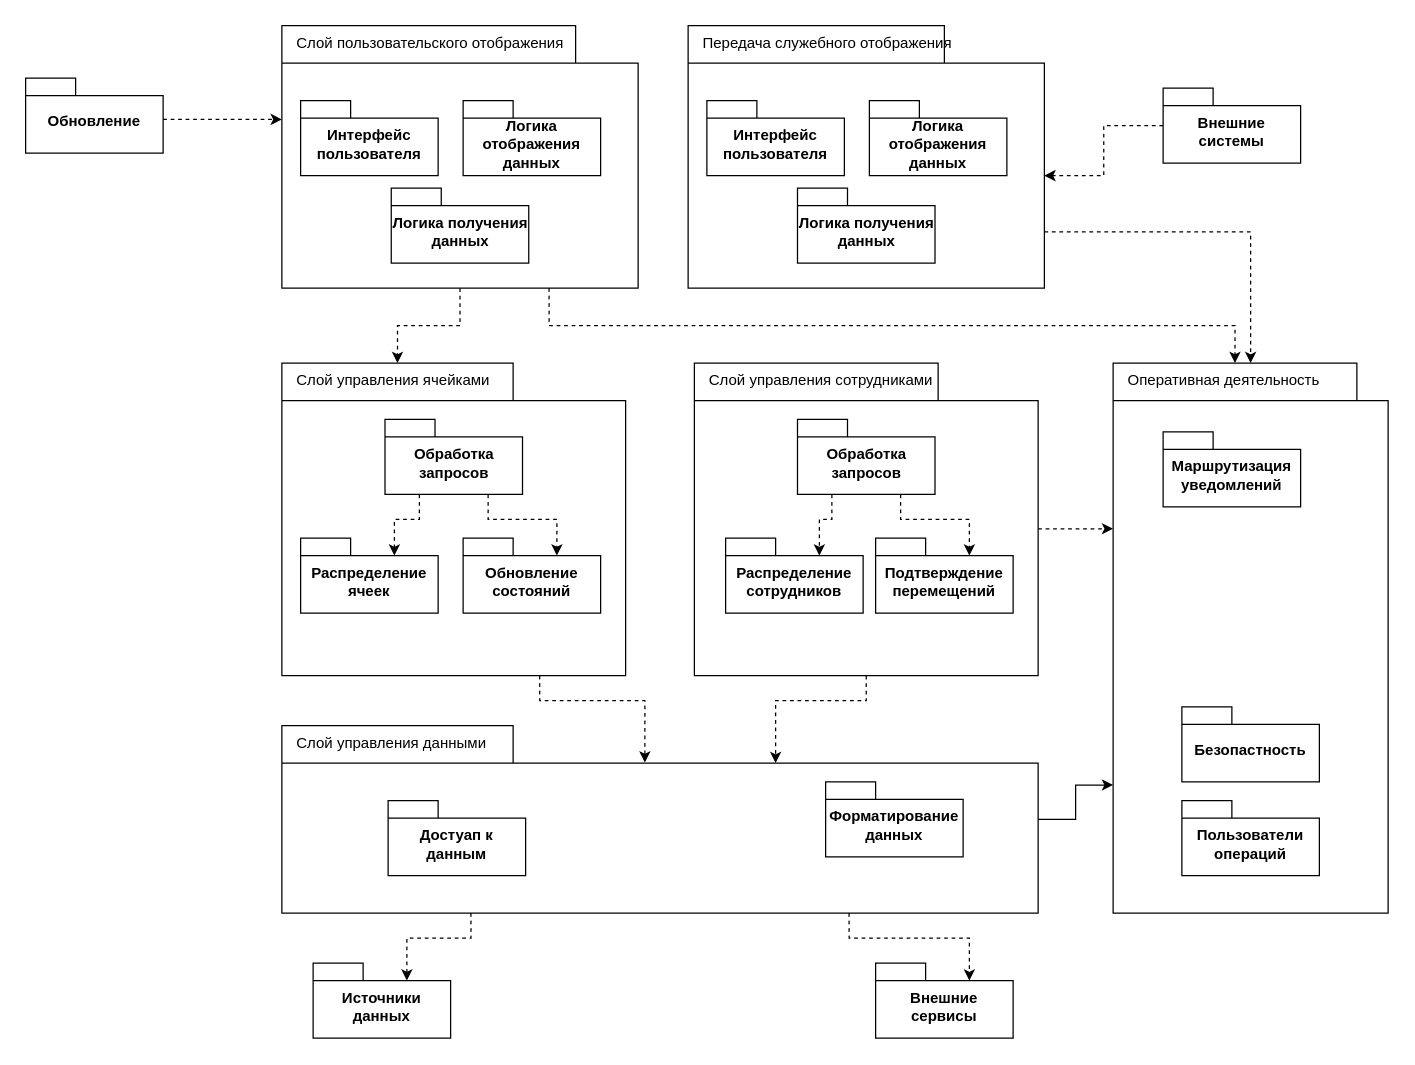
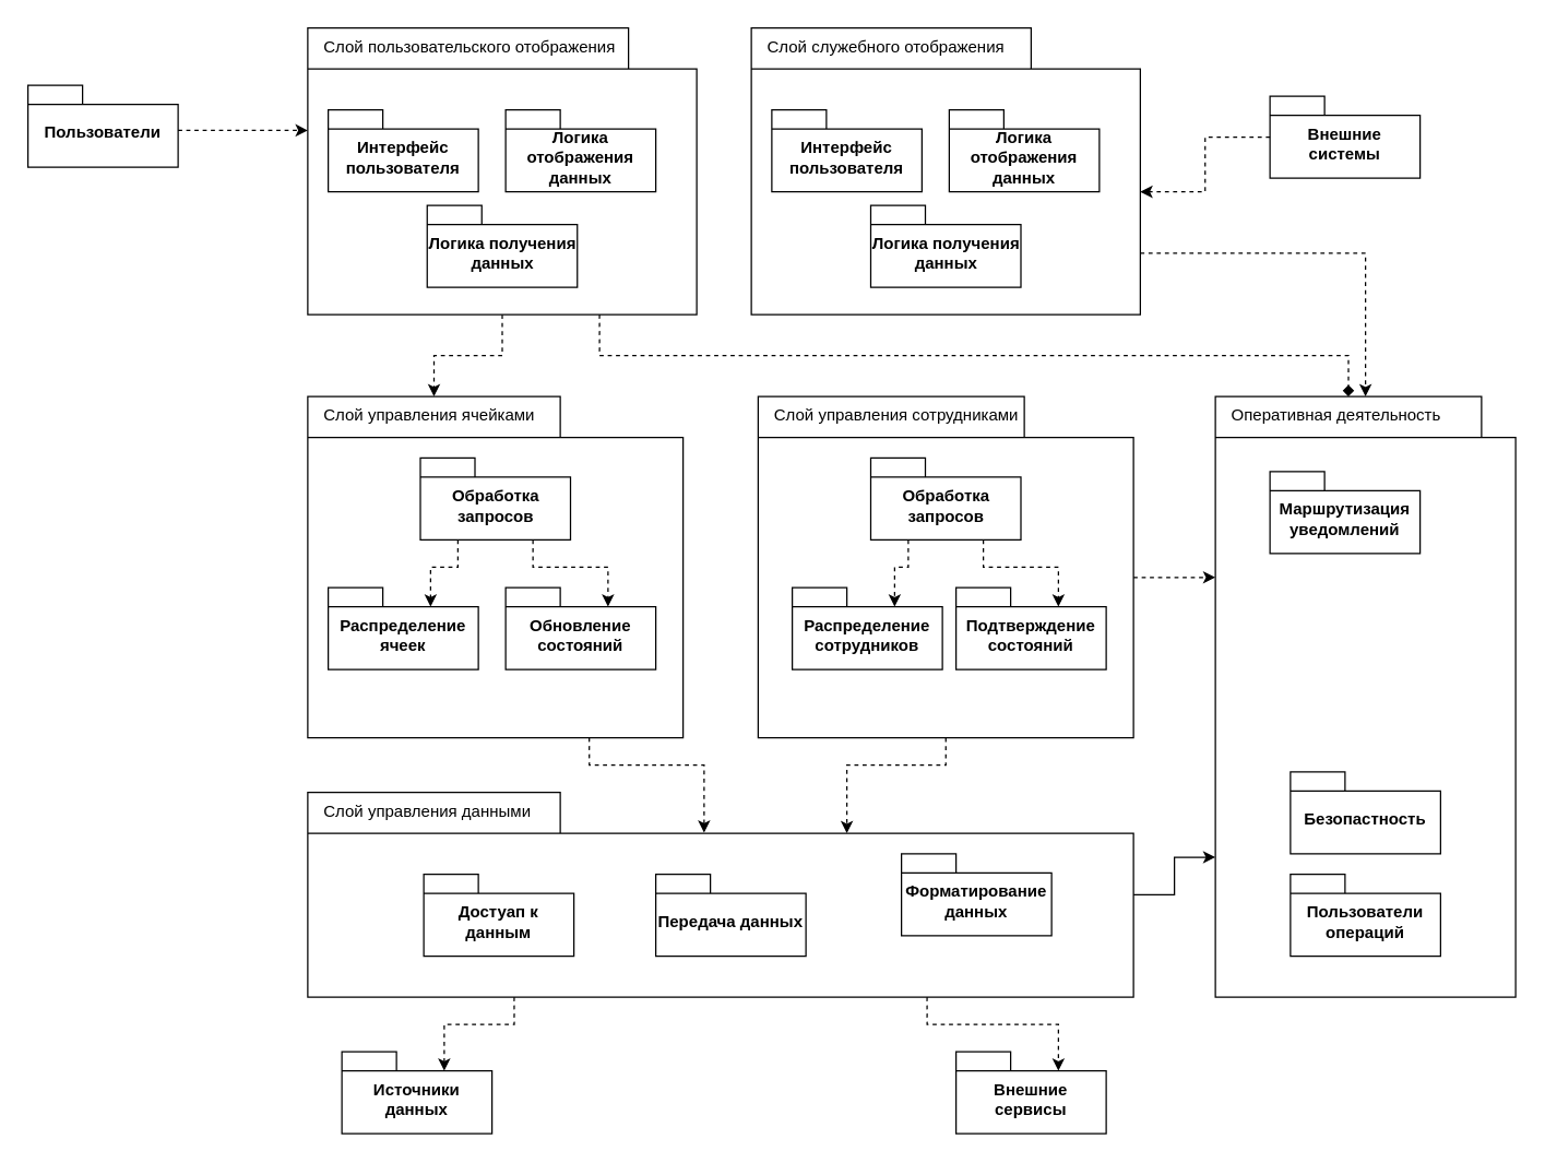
  <mxCell id="0" />
  <mxCell id="1" parent="0" />
- <mxCell id="2" value="Обновление" style="shape=folder;fontStyle=1;spacingTop=10;tabWidth=40;tabHeight=14;tabPosition=left;html=1;whiteSpace=wrap;" vertex="1" parent="1"><mxGeometry x="20" y="62" width="110" height="60" as="geometry" /></mxCell>
+ <mxCell id="2" value="Пользователи" style="shape=folder;fontStyle=1;spacingTop=10;tabWidth=40;tabHeight=14;tabPosition=left;html=1;whiteSpace=wrap;" vertex="1" parent="1"><mxGeometry x="20" y="62" width="110" height="60" as="geometry" /></mxCell>
  <mxCell id="3" value="Слой пользовательского отображения" style="shape=folder;html=1;tabWidth=235;tabHeight=30;tabPosition=left;align=left;verticalAlign=top;spacingLeft=10;whiteSpace=wrap;" vertex="1" parent="1"><mxGeometry x="225" y="20" width="285" height="210" as="geometry" /></mxCell>
  <mxCell id="4" value="Интерфейс пользователя" style="shape=folder;fontStyle=1;spacingTop=10;tabWidth=40;tabHeight=14;tabPosition=left;html=1;whiteSpace=wrap;" vertex="1" parent="1"><mxGeometry x="240" y="80" width="110" height="60" as="geometry" /></mxCell>
  <mxCell id="5" value="Логика отображения данных" style="shape=folder;fontStyle=1;spacingTop=10;tabWidth=40;tabHeight=14;tabPosition=left;html=1;whiteSpace=wrap;" vertex="1" parent="1"><mxGeometry x="370" y="80" width="110" height="60" as="geometry" /></mxCell>
  <mxCell id="6" style="edgeStyle=orthogonalEdgeStyle;rounded=0;orthogonalLoop=1;jettySize=auto;html=1;exitX=0;exitY=0;exitDx=285;exitDy=165;exitPerimeter=0;dashed=1;" edge="1" parent="1" source="7" target="18"><mxGeometry relative="1" as="geometry" /></mxCell>
- <mxCell id="7" value="Передача служебного отображения" style="shape=folder;html=1;tabWidth=205;tabHeight=30;tabPosition=left;align=left;verticalAlign=top;spacingLeft=10;whiteSpace=wrap;" vertex="1" parent="1"><mxGeometry x="550" y="20" width="285" height="210" as="geometry" /></mxCell>
+ <mxCell id="7" value="Слой служебного отображения" style="shape=folder;html=1;tabWidth=205;tabHeight=30;tabPosition=left;align=left;verticalAlign=top;spacingLeft=10;whiteSpace=wrap;" vertex="1" parent="1"><mxGeometry x="550" y="20" width="285" height="210" as="geometry" /></mxCell>
  <mxCell id="8" value="Интерфейс пользователя" style="shape=folder;fontStyle=1;spacingTop=10;tabWidth=40;tabHeight=14;tabPosition=left;html=1;whiteSpace=wrap;" vertex="1" parent="1"><mxGeometry x="565" y="80" width="110" height="60" as="geometry" /></mxCell>
  <mxCell id="9" value="Логика отображения данных" style="shape=folder;fontStyle=1;spacingTop=10;tabWidth=40;tabHeight=14;tabPosition=left;html=1;whiteSpace=wrap;" vertex="1" parent="1"><mxGeometry x="695" y="80" width="110" height="60" as="geometry" /></mxCell>
  <mxCell id="10" value="Внешние системы" style="shape=folder;fontStyle=1;spacingTop=10;tabWidth=40;tabHeight=14;tabPosition=left;html=1;whiteSpace=wrap;" vertex="1" parent="1"><mxGeometry x="930" y="70" width="110" height="60" as="geometry" /></mxCell>
  <mxCell id="11" value="Слой управления ячейками" style="shape=folder;html=1;tabWidth=185;tabHeight=30;tabPosition=left;align=left;verticalAlign=top;spacingLeft=10;whiteSpace=wrap;" vertex="1" parent="1"><mxGeometry x="225" y="290" width="275" height="250" as="geometry" /></mxCell>
  <mxCell id="12" value="Логика получения данных" style="shape=folder;fontStyle=1;spacingTop=10;tabWidth=40;tabHeight=14;tabPosition=left;html=1;whiteSpace=wrap;" vertex="1" parent="1"><mxGeometry x="312.5" y="150" width="110" height="60" as="geometry" /></mxCell>
  <mxCell id="13" value="Логика получения данных" style="shape=folder;fontStyle=1;spacingTop=10;tabWidth=40;tabHeight=14;tabPosition=left;html=1;whiteSpace=wrap;" vertex="1" parent="1"><mxGeometry x="637.5" y="150" width="110" height="60" as="geometry" /></mxCell>
  <mxCell id="14" value="Обработка запросов" style="shape=folder;fontStyle=1;spacingTop=10;tabWidth=40;tabHeight=14;tabPosition=left;html=1;whiteSpace=wrap;" vertex="1" parent="1"><mxGeometry x="307.5" y="335" width="110" height="60" as="geometry" /></mxCell>
  <mxCell id="15" value="Распределение ячеек" style="shape=folder;fontStyle=1;spacingTop=10;tabWidth=40;tabHeight=14;tabPosition=left;html=1;whiteSpace=wrap;" vertex="1" parent="1"><mxGeometry x="240" y="430" width="110" height="60" as="geometry" /></mxCell>
  <mxCell id="16" value="Обновление состояний" style="shape=folder;fontStyle=1;spacingTop=10;tabWidth=40;tabHeight=14;tabPosition=left;html=1;whiteSpace=wrap;" vertex="1" parent="1"><mxGeometry x="370" y="430" width="110" height="60" as="geometry" /></mxCell>
  <mxCell id="17" value="Слой управления сотрудниками" style="shape=folder;html=1;tabWidth=195;tabHeight=30;tabPosition=left;align=left;verticalAlign=top;spacingLeft=10;whiteSpace=wrap;" vertex="1" parent="1"><mxGeometry x="555" y="290" width="275" height="250" as="geometry" /></mxCell>
  <mxCell id="18" value="Оперативная деятельность" style="shape=folder;html=1;tabWidth=195;tabHeight=30;tabPosition=left;align=left;verticalAlign=top;spacingLeft=10;whiteSpace=wrap;" vertex="1" parent="1"><mxGeometry x="890" y="290" width="220" height="440" as="geometry" /></mxCell>
  <mxCell id="19" value="Маршрутизация уведомлений" style="shape=folder;fontStyle=1;spacingTop=10;tabWidth=40;tabHeight=14;tabPosition=left;html=1;whiteSpace=wrap;" vertex="1" parent="1"><mxGeometry x="930" y="345" width="110" height="60" as="geometry" /></mxCell>
  <mxCell id="20" value="Безопастность" style="shape=folder;fontStyle=1;spacingTop=10;tabWidth=40;tabHeight=14;tabPosition=left;html=1;whiteSpace=wrap;" vertex="1" parent="1"><mxGeometry x="945" y="565" width="110" height="60" as="geometry" /></mxCell>
  <mxCell id="21" value="Пользователи операций" style="shape=folder;fontStyle=1;spacingTop=10;tabWidth=40;tabHeight=14;tabPosition=left;html=1;whiteSpace=wrap;" vertex="1" parent="1"><mxGeometry x="945" y="640" width="110" height="60" as="geometry" /></mxCell>
  <mxCell id="22" value="Обработка запросов" style="shape=folder;fontStyle=1;spacingTop=10;tabWidth=40;tabHeight=14;tabPosition=left;html=1;whiteSpace=wrap;" vertex="1" parent="1"><mxGeometry x="637.5" y="335" width="110" height="60" as="geometry" /></mxCell>
  <mxCell id="23" value="Распределение сотрудников" style="shape=folder;fontStyle=1;spacingTop=10;tabWidth=40;tabHeight=14;tabPosition=left;html=1;whiteSpace=wrap;" vertex="1" parent="1"><mxGeometry x="580" y="430" width="110" height="60" as="geometry" /></mxCell>
- <mxCell id="24" value="Подтверждение перемещений" style="shape=folder;fontStyle=1;spacingTop=10;tabWidth=40;tabHeight=14;tabPosition=left;html=1;whiteSpace=wrap;" vertex="1" parent="1"><mxGeometry x="700" y="430" width="110" height="60" as="geometry" /></mxCell>
+ <mxCell id="24" value="Подтверждение состояний" style="shape=folder;fontStyle=1;spacingTop=10;tabWidth=40;tabHeight=14;tabPosition=left;html=1;whiteSpace=wrap;" vertex="1" parent="1"><mxGeometry x="700" y="430" width="110" height="60" as="geometry" /></mxCell>
  <mxCell id="25" value="Слой управления данными" style="shape=folder;html=1;tabWidth=185;tabHeight=30;tabPosition=left;align=left;verticalAlign=top;spacingLeft=10;whiteSpace=wrap;" vertex="1" parent="1"><mxGeometry x="225" y="580" width="605" height="150" as="geometry" /></mxCell>
  <mxCell id="26" value="Достуап к данным" style="shape=folder;fontStyle=1;spacingTop=10;tabWidth=40;tabHeight=14;tabPosition=left;html=1;whiteSpace=wrap;" vertex="1" parent="1"><mxGeometry x="310" y="640" width="110" height="60" as="geometry" /></mxCell>
+ <mxCell id="27" value="Передача данных" style="shape=folder;fontStyle=1;spacingTop=10;tabWidth=40;tabHeight=14;tabPosition=left;html=1;whiteSpace=wrap;" vertex="1" parent="1"><mxGeometry x="480" y="640" width="110" height="60" as="geometry" /></mxCell>
  <mxCell id="28" value="Форматирование данных" style="shape=folder;fontStyle=1;spacingTop=10;tabWidth=40;tabHeight=14;tabPosition=left;html=1;whiteSpace=wrap;" vertex="1" parent="1"><mxGeometry x="660" y="625" width="110" height="60" as="geometry" /></mxCell>
  <mxCell id="29" value="Источники данных" style="shape=folder;fontStyle=1;spacingTop=10;tabWidth=40;tabHeight=14;tabPosition=left;html=1;whiteSpace=wrap;" vertex="1" parent="1"><mxGeometry x="250" y="770" width="110" height="60" as="geometry" /></mxCell>
  <mxCell id="30" value="Внешние сервисы" style="shape=folder;fontStyle=1;spacingTop=10;tabWidth=40;tabHeight=14;tabPosition=left;html=1;whiteSpace=wrap;" vertex="1" parent="1"><mxGeometry x="700" y="770" width="110" height="60" as="geometry" /></mxCell>
  <mxCell id="31" style="edgeStyle=orthogonalEdgeStyle;rounded=0;orthogonalLoop=1;jettySize=auto;html=1;entryX=0;entryY=0;entryDx=0;entryDy=75;entryPerimeter=0;dashed=1;" edge="1" parent="1" source="2" target="3"><mxGeometry relative="1" as="geometry"><Array as="points"><mxPoint x="180" y="95" /><mxPoint x="180" y="95" /></Array></mxGeometry></mxCell>
  <mxCell id="32" style="edgeStyle=orthogonalEdgeStyle;rounded=0;orthogonalLoop=1;jettySize=auto;html=1;entryX=0;entryY=0;entryDx=92.5;entryDy=0;entryPerimeter=0;dashed=1;" edge="1" parent="1" source="3" target="11"><mxGeometry relative="1" as="geometry" /></mxCell>
- <mxCell id="33" style="edgeStyle=orthogonalEdgeStyle;rounded=0;orthogonalLoop=1;jettySize=auto;html=1;exitX=0.75;exitY=1;exitDx=0;exitDy=0;exitPerimeter=0;entryX=0;entryY=0;entryDx=97.5;entryDy=0;entryPerimeter=0;dashed=1;" edge="1" parent="1" source="3" target="18"><mxGeometry relative="1" as="geometry" /></mxCell>
+ <mxCell id="33" style="edgeStyle=orthogonalEdgeStyle;rounded=0;orthogonalLoop=1;jettySize=auto;html=1;exitX=0.75;exitY=1;exitDx=0;exitDy=0;exitPerimeter=0;entryX=0;entryY=0;entryDx=97.5;entryDy=0;entryPerimeter=0;dashed=1;endArrow=diamond;" edge="1" parent="1" source="3" target="18"><mxGeometry relative="1" as="geometry" /></mxCell>
  <mxCell id="34" style="edgeStyle=orthogonalEdgeStyle;rounded=0;orthogonalLoop=1;jettySize=auto;html=1;entryX=0;entryY=0;entryDx=285;entryDy=120;entryPerimeter=0;dashed=1;" edge="1" parent="1" source="10" target="7"><mxGeometry relative="1" as="geometry" /></mxCell>
  <mxCell id="35" style="edgeStyle=orthogonalEdgeStyle;rounded=0;orthogonalLoop=1;jettySize=auto;html=1;exitX=0.25;exitY=1;exitDx=0;exitDy=0;exitPerimeter=0;entryX=0;entryY=0;entryDx=75;entryDy=14;entryPerimeter=0;dashed=1;" edge="1" parent="1" source="14" target="15"><mxGeometry relative="1" as="geometry" /></mxCell>
  <mxCell id="36" style="edgeStyle=orthogonalEdgeStyle;rounded=0;orthogonalLoop=1;jettySize=auto;html=1;exitX=0.75;exitY=1;exitDx=0;exitDy=0;exitPerimeter=0;entryX=0;entryY=0;entryDx=75;entryDy=14;entryPerimeter=0;dashed=1;" edge="1" parent="1" source="14" target="16"><mxGeometry relative="1" as="geometry"><Array as="points"><mxPoint x="390" y="415" /><mxPoint x="445" y="415" /></Array></mxGeometry></mxCell>
  <mxCell id="37" style="edgeStyle=orthogonalEdgeStyle;rounded=0;orthogonalLoop=1;jettySize=auto;html=1;exitX=0.25;exitY=1;exitDx=0;exitDy=0;exitPerimeter=0;entryX=0;entryY=0;entryDx=75;entryDy=14;entryPerimeter=0;dashed=1;" edge="1" parent="1" source="22" target="23"><mxGeometry relative="1" as="geometry" /></mxCell>
  <mxCell id="38" style="edgeStyle=orthogonalEdgeStyle;rounded=0;orthogonalLoop=1;jettySize=auto;html=1;exitX=0.75;exitY=1;exitDx=0;exitDy=0;exitPerimeter=0;entryX=0;entryY=0;entryDx=75;entryDy=14;entryPerimeter=0;dashed=1;" edge="1" parent="1" source="22" target="24"><mxGeometry relative="1" as="geometry"><Array as="points"><mxPoint x="720" y="415" /><mxPoint x="775" y="415" /></Array></mxGeometry></mxCell>
  <mxCell id="39" style="edgeStyle=orthogonalEdgeStyle;rounded=0;orthogonalLoop=1;jettySize=auto;html=1;entryX=0;entryY=0;entryDx=0;entryDy=132.5;entryPerimeter=0;dashed=1;" edge="1" parent="1" source="17" target="18"><mxGeometry relative="1" as="geometry"><Array as="points"><mxPoint x="860" y="423" /></Array></mxGeometry></mxCell>
  <mxCell id="40" style="edgeStyle=orthogonalEdgeStyle;rounded=0;orthogonalLoop=1;jettySize=auto;html=1;entryX=0;entryY=0;entryDx=0;entryDy=337.5;entryPerimeter=0;dashed=0;" edge="1" parent="1" source="25" target="18"><mxGeometry relative="1" as="geometry" /></mxCell>
  <mxCell id="41" style="edgeStyle=orthogonalEdgeStyle;rounded=0;orthogonalLoop=1;jettySize=auto;html=1;exitX=0.25;exitY=1;exitDx=0;exitDy=0;exitPerimeter=0;entryX=0;entryY=0;entryDx=75;entryDy=14;entryPerimeter=0;dashed=1;" edge="1" parent="1" source="25" target="29"><mxGeometry relative="1" as="geometry" /></mxCell>
  <mxCell id="42" style="edgeStyle=orthogonalEdgeStyle;rounded=0;orthogonalLoop=1;jettySize=auto;html=1;exitX=0.75;exitY=1;exitDx=0;exitDy=0;exitPerimeter=0;entryX=0;entryY=0;entryDx=75;entryDy=14;entryPerimeter=0;dashed=1;" edge="1" parent="1" source="25" target="30"><mxGeometry relative="1" as="geometry" /></mxCell>
  <mxCell id="43" style="edgeStyle=orthogonalEdgeStyle;rounded=0;orthogonalLoop=1;jettySize=auto;html=1;exitX=0.5;exitY=1;exitDx=0;exitDy=0;exitPerimeter=0;entryX=0;entryY=0;entryDx=395;entryDy=30;entryPerimeter=0;dashed=1;" edge="1" parent="1" source="17" target="25"><mxGeometry relative="1" as="geometry" /></mxCell>
  <mxCell id="44" style="edgeStyle=orthogonalEdgeStyle;rounded=0;orthogonalLoop=1;jettySize=auto;html=1;exitX=0.75;exitY=1;exitDx=0;exitDy=0;exitPerimeter=0;entryX=0.48;entryY=0.197;entryDx=0;entryDy=0;entryPerimeter=0;dashed=1;" edge="1" parent="1" source="11" target="25"><mxGeometry relative="1" as="geometry" /></mxCell>
